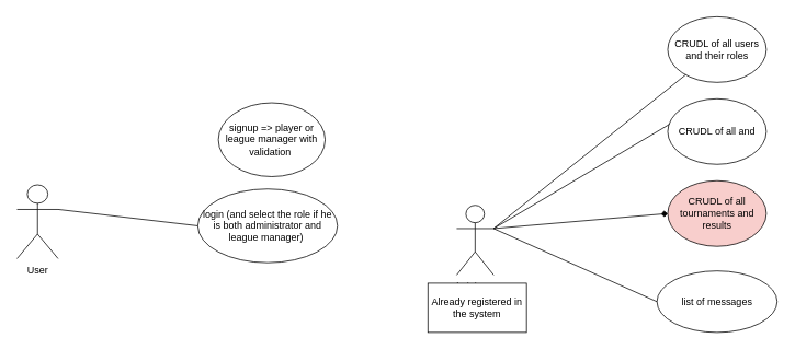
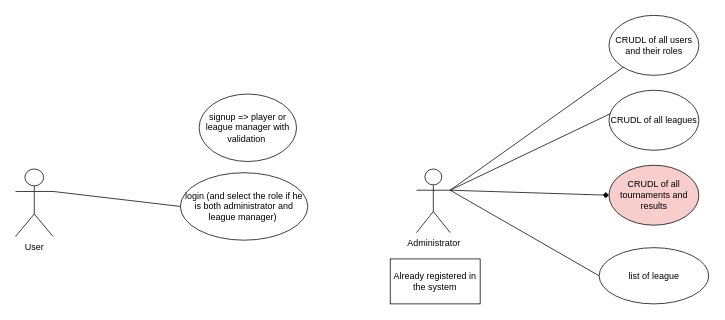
  <mxCell id="0" />
  <mxCell id="1" parent="0" />
  <mxCell id="2" value="User" style="shape=umlActor;verticalLabelPosition=bottom;verticalAlign=top;html=1;outlineConnect=0;" vertex="1" parent="1"><mxGeometry x="20" y="225" width="50" height="90" as="geometry" /></mxCell>
  <mxCell id="3" value="login (and select the role if he is both administrator and league manager)&amp;nbsp;" style="ellipse;whiteSpace=wrap;html=1;" vertex="1" parent="1"><mxGeometry x="240" y="230" width="170" height="90" as="geometry" /></mxCell>
  <mxCell id="4" value="signup =&amp;gt; player or league manager with validation&amp;nbsp;" style="ellipse;whiteSpace=wrap;html=1;" vertex="1" parent="1"><mxGeometry x="265" y="125" width="130" height="90" as="geometry" /></mxCell>
  <mxCell id="5" value="" style="endArrow=none;html=1;rounded=0;exitX=1;exitY=0.333;exitDx=0;exitDy=0;exitPerimeter=0;entryX=0;entryY=0.5;entryDx=0;entryDy=0;" edge="1" parent="1" source="2" target="3"><mxGeometry width="50" height="50" relative="1" as="geometry"><mxPoint x="430" y="585" as="sourcePoint" /><mxPoint x="480" y="535" as="targetPoint" /></mxGeometry></mxCell>
- <mxCell id="6" value="Administrator" style="shape=umlActor;verticalLabelPosition=bottom;verticalAlign=top;html=1;outlineConnect=0;" vertex="1" parent="1"><mxGeometry x="555" y="250" width="45" height="85" as="geometry" /></mxCell>
+ <mxCell id="6" value="Administrator" style="shape=umlActor;verticalLabelPosition=bottom;verticalAlign=top;html=1;outlineConnect=0;" vertex="1" parent="1"><mxGeometry x="555" y="225" width="45" height="85" as="geometry" /></mxCell>
  <mxCell id="7" value="Already registered in the system" style="rounded=0;whiteSpace=wrap;html=1;" vertex="1" parent="1"><mxGeometry x="520" y="345" width="120" height="60" as="geometry" /></mxCell>
- <mxCell id="8" value="list of messages" style="ellipse;whiteSpace=wrap;html=1;" vertex="1" parent="1"><mxGeometry x="798.75" y="330" width="146.25" height="75" as="geometry" /></mxCell>
+ <mxCell id="8" value="list of league" style="ellipse;whiteSpace=wrap;html=1;" vertex="1" parent="1"><mxGeometry x="798.75" y="330" width="146.25" height="75" as="geometry" /></mxCell>
  <mxCell id="9" value="CRUDL of all users and their roles" style="ellipse;whiteSpace=wrap;html=1;" vertex="1" parent="1"><mxGeometry x="811.87" y="20" width="120" height="80" as="geometry" /></mxCell>
- <mxCell id="10" value="CRUDL of all and" style="ellipse;whiteSpace=wrap;html=1;" vertex="1" parent="1"><mxGeometry x="811.87" y="120" width="120" height="80" as="geometry" /></mxCell>
+ <mxCell id="10" value="CRUDL of all leagues" style="ellipse;whiteSpace=wrap;html=1;" vertex="1" parent="1"><mxGeometry x="811.87" y="120" width="120" height="80" as="geometry" /></mxCell>
  <mxCell id="11" value="CRUDL of all tournaments and results" style="ellipse;whiteSpace=wrap;html=1;fillColor=#f8cecc;" vertex="1" parent="1"><mxGeometry x="811.87" y="220" width="120" height="80" as="geometry" /></mxCell>
  <mxCell id="12" value="" style="endArrow=none;html=1;rounded=0;exitX=1;exitY=0.333;exitDx=0;exitDy=0;exitPerimeter=0;" edge="1" parent="1" source="6" target="9"><mxGeometry width="50" height="50" relative="1" as="geometry"><mxPoint x="1134.99" y="215" as="sourcePoint" /><mxPoint x="1184.99" y="165" as="targetPoint" /></mxGeometry></mxCell>
  <mxCell id="13" value="" style="endArrow=none;html=1;rounded=0;exitX=1;exitY=0.333;exitDx=0;exitDy=0;exitPerimeter=0;entryX=0.018;entryY=0.388;entryDx=0;entryDy=0;entryPerimeter=0;" edge="1" parent="1" source="6" target="10"><mxGeometry width="50" height="50" relative="1" as="geometry"><mxPoint x="1134.99" y="215" as="sourcePoint" /><mxPoint x="1184.99" y="165" as="targetPoint" /></mxGeometry></mxCell>
  <mxCell id="14" value="" style="endArrow=diamond;html=1;rounded=0;exitX=1;exitY=0.333;exitDx=0;exitDy=0;exitPerimeter=0;entryX=0;entryY=0.5;entryDx=0;entryDy=0;" edge="1" parent="1" source="6" target="11"><mxGeometry width="50" height="50" relative="1" as="geometry"><mxPoint x="1134.99" y="215" as="sourcePoint" /><mxPoint x="1184.99" y="165" as="targetPoint" /></mxGeometry></mxCell>
  <mxCell id="15" value="" style="endArrow=none;html=1;rounded=0;exitX=1;exitY=0.333;exitDx=0;exitDy=0;exitPerimeter=0;entryX=0;entryY=0.5;entryDx=0;entryDy=0;" edge="1" parent="1" source="6" target="8"><mxGeometry width="50" height="50" relative="1" as="geometry"><mxPoint x="1134.99" y="215" as="sourcePoint" /><mxPoint x="1184.99" y="165" as="targetPoint" /></mxGeometry></mxCell>
